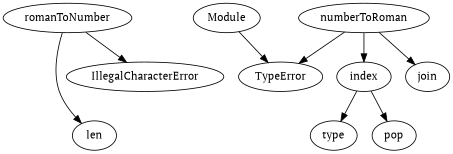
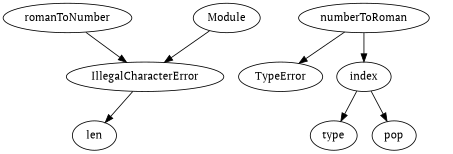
  strict digraph {
    fontname="PT Serif"
    node [fontname="PT Serif"]
    edge [fontname="PT Serif"]
    romanToNumber
    IllegalCharacterError
    len
    numberToRoman
    TypeError
    index
-   join
    type
    pop
    Module
    romanToNumber -> IllegalCharacterError
-   romanToNumber -> len
+   IllegalCharacterError -> len
    numberToRoman -> TypeError
    numberToRoman -> index
-   numberToRoman -> join
    index -> type
    index -> pop
-   Module -> TypeError
+   Module -> IllegalCharacterError
  }
